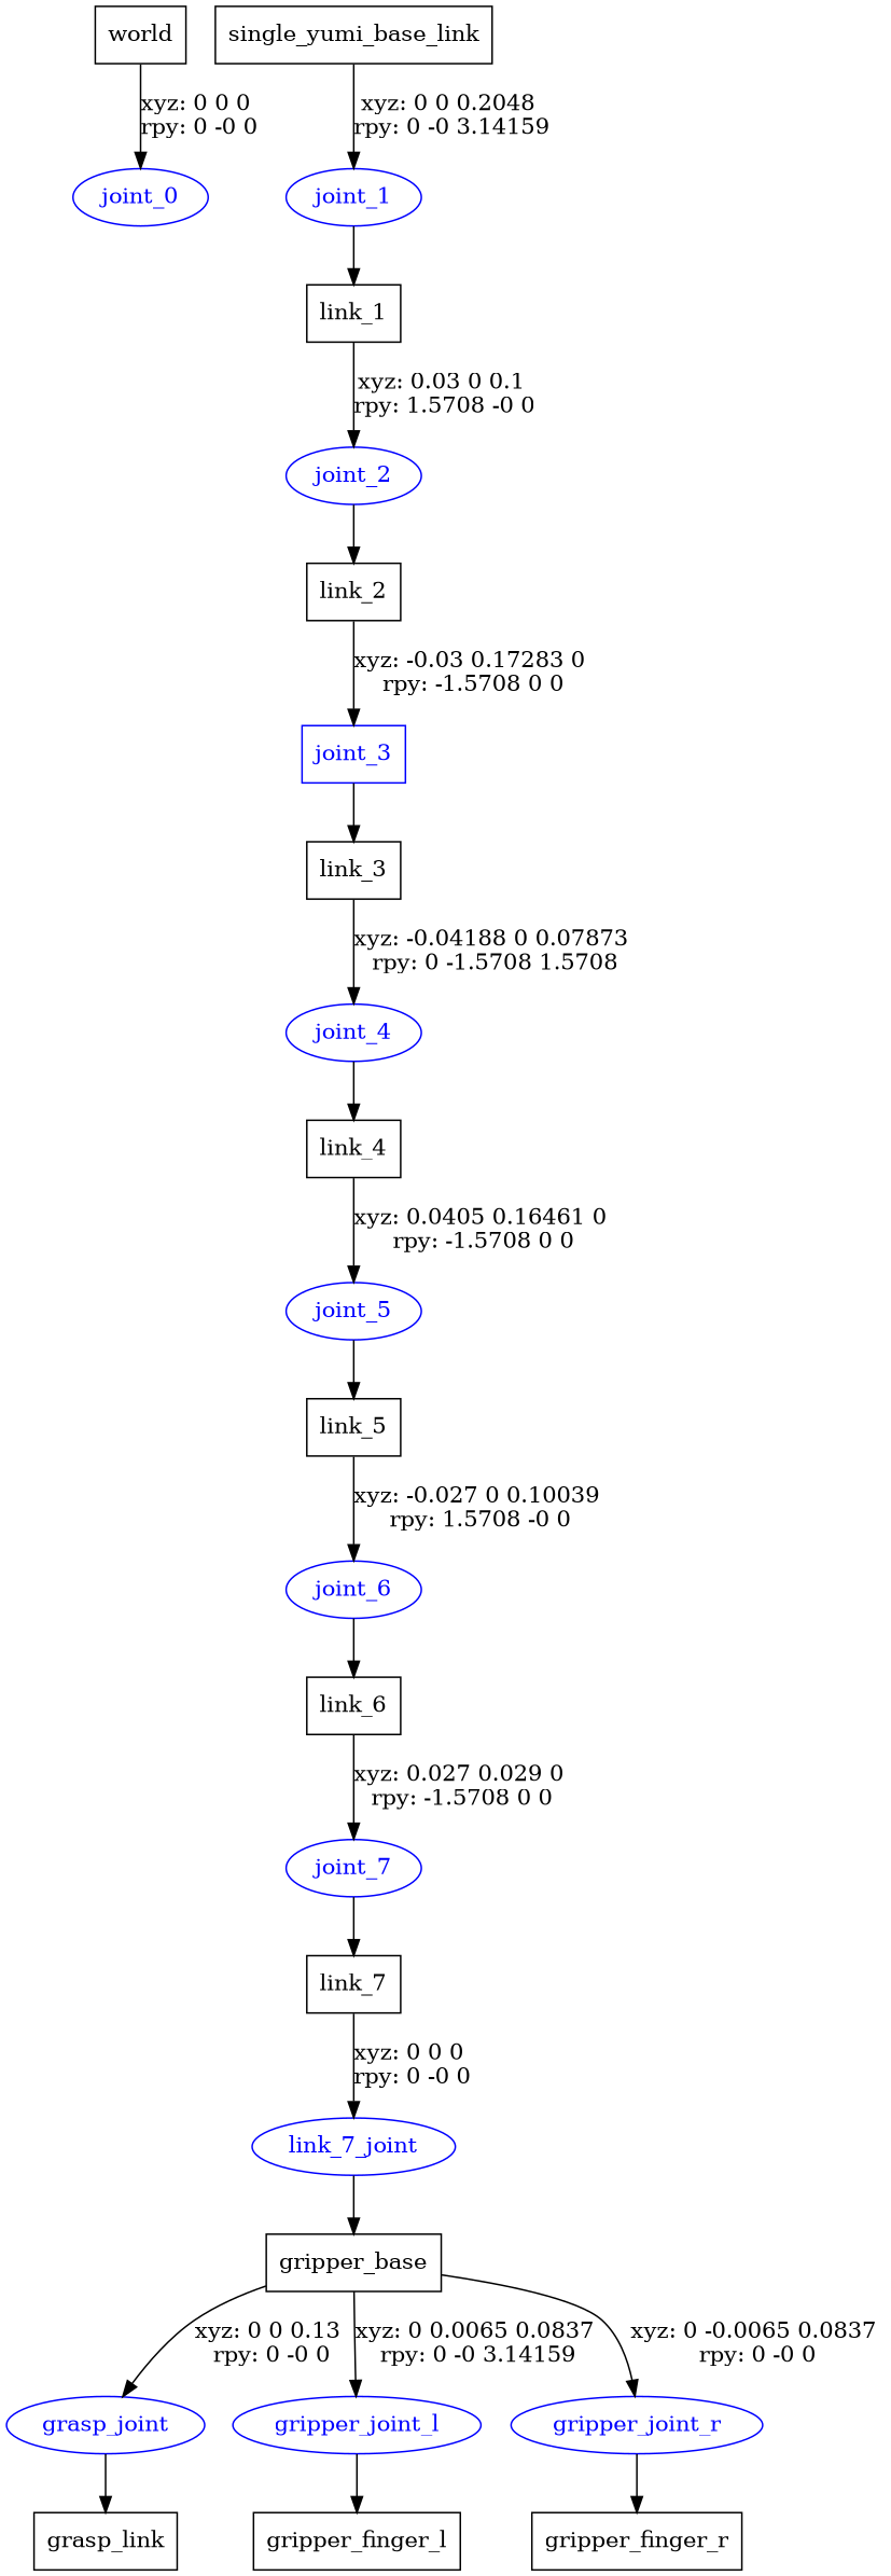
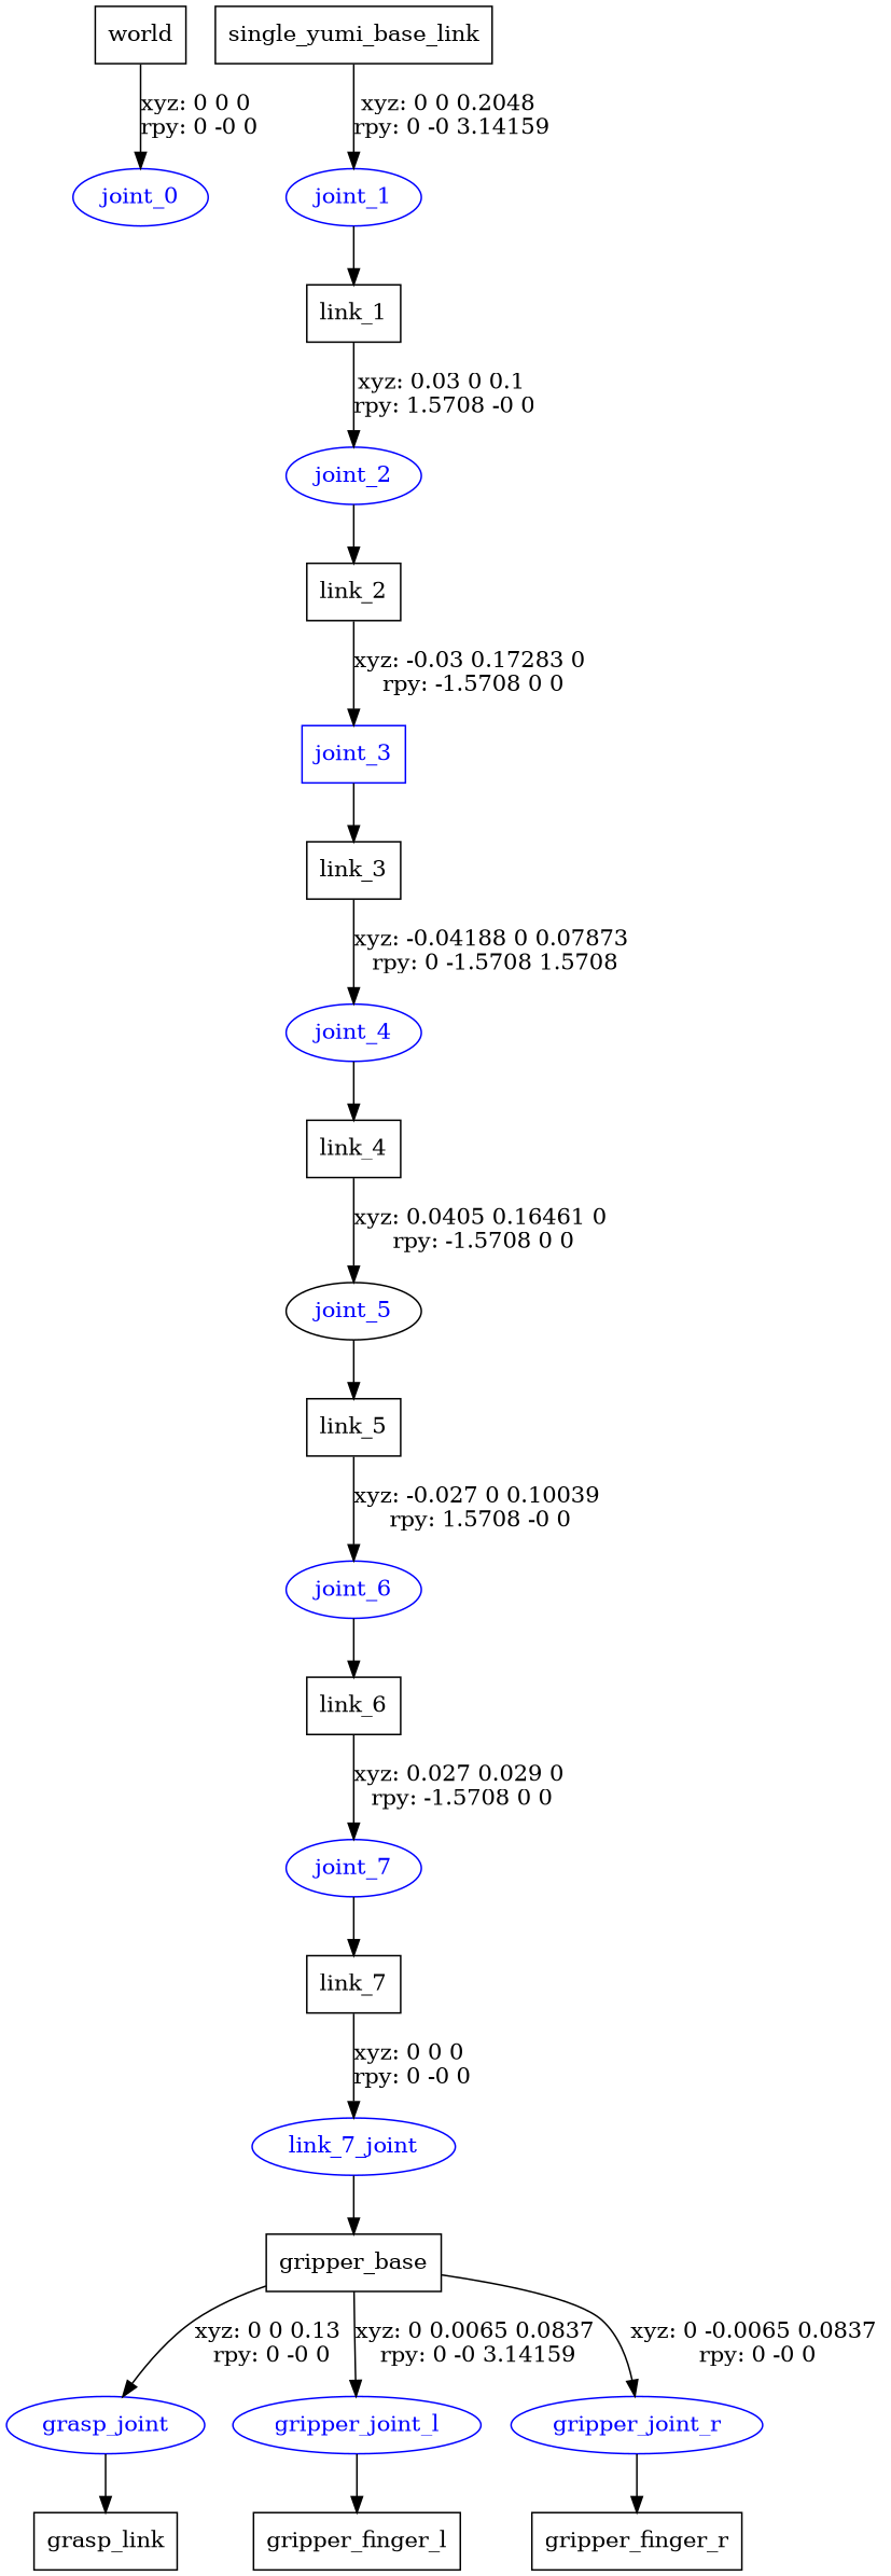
  digraph {
    node [shape=box]
    n1 [label=world]
    joint_0 [color=blue fontcolor=blue shape=ellipse]
    n3 [label=single_yumi_base_link]
    joint_1 [color=blue fontcolor=blue shape=ellipse]
    n5 [label=link_1]
    joint_2 [color=blue fontcolor=blue shape=ellipse]
    n7 [label=link_2]
    joint_3 [color=blue fontcolor=blue]
    n9 [label=link_3]
    joint_4 [color=blue fontcolor=blue shape=ellipse]
    n11 [label=link_4]
-   joint_5 [color=blue fontcolor=blue shape=ellipse]
+   joint_5 [color=black fontcolor=blue shape=ellipse]
    n13 [label=link_5]
    joint_6 [color=blue fontcolor=blue shape=ellipse]
    n15 [label=link_6]
    joint_7 [color=blue fontcolor=blue shape=ellipse]
    n17 [label=link_7]
    link_7_joint [color=blue fontcolor=blue shape=ellipse]
    n19 [label=gripper_base]
    grasp_joint [color=blue fontcolor=blue shape=ellipse]
    gripper_joint_l [color=blue fontcolor=blue shape=ellipse]
    gripper_joint_r [color=blue fontcolor=blue shape=ellipse]
    n23 [label=grasp_link]
    n24 [label=gripper_finger_l]
    n25 [label=gripper_finger_r]
    n1 -> joint_0 [label="xyz: 0 0 0 \nrpy: 0 -0 0"]
    n3 -> joint_1 [label="xyz: 0 0 0.2048 \nrpy: 0 -0 3.14159"]
    joint_1 -> n5
    n5 -> joint_2 [label="xyz: 0.03 0 0.1 \nrpy: 1.5708 -0 0"]
    joint_2 -> n7
    n7 -> joint_3 [label="xyz: -0.03 0.17283 0 \nrpy: -1.5708 0 0"]
    joint_3 -> n9
    n9 -> joint_4 [label="xyz: -0.04188 0 0.07873 \nrpy: 0 -1.5708 1.5708"]
    joint_4 -> n11
    n11 -> joint_5 [label="xyz: 0.0405 0.16461 0 \nrpy: -1.5708 0 0"]
    joint_5 -> n13
    n13 -> joint_6 [label="xyz: -0.027 0 0.10039 \nrpy: 1.5708 -0 0"]
    joint_6 -> n15
    n15 -> joint_7 [label="xyz: 0.027 0.029 0 \nrpy: -1.5708 0 0"]
    joint_7 -> n17
    n17 -> link_7_joint [label="xyz: 0 0 0 \nrpy: 0 -0 0"]
    link_7_joint -> n19
    n19 -> grasp_joint [label="xyz: 0 0 0.13 \nrpy: 0 -0 0"]
    n19 -> gripper_joint_l [label="xyz: 0 0.0065 0.0837 \nrpy: 0 -0 3.14159"]
    n19 -> gripper_joint_r [label="xyz: 0 -0.0065 0.0837 \nrpy: 0 -0 0"]
    grasp_joint -> n23
    gripper_joint_l -> n24
    gripper_joint_r -> n25
  }
